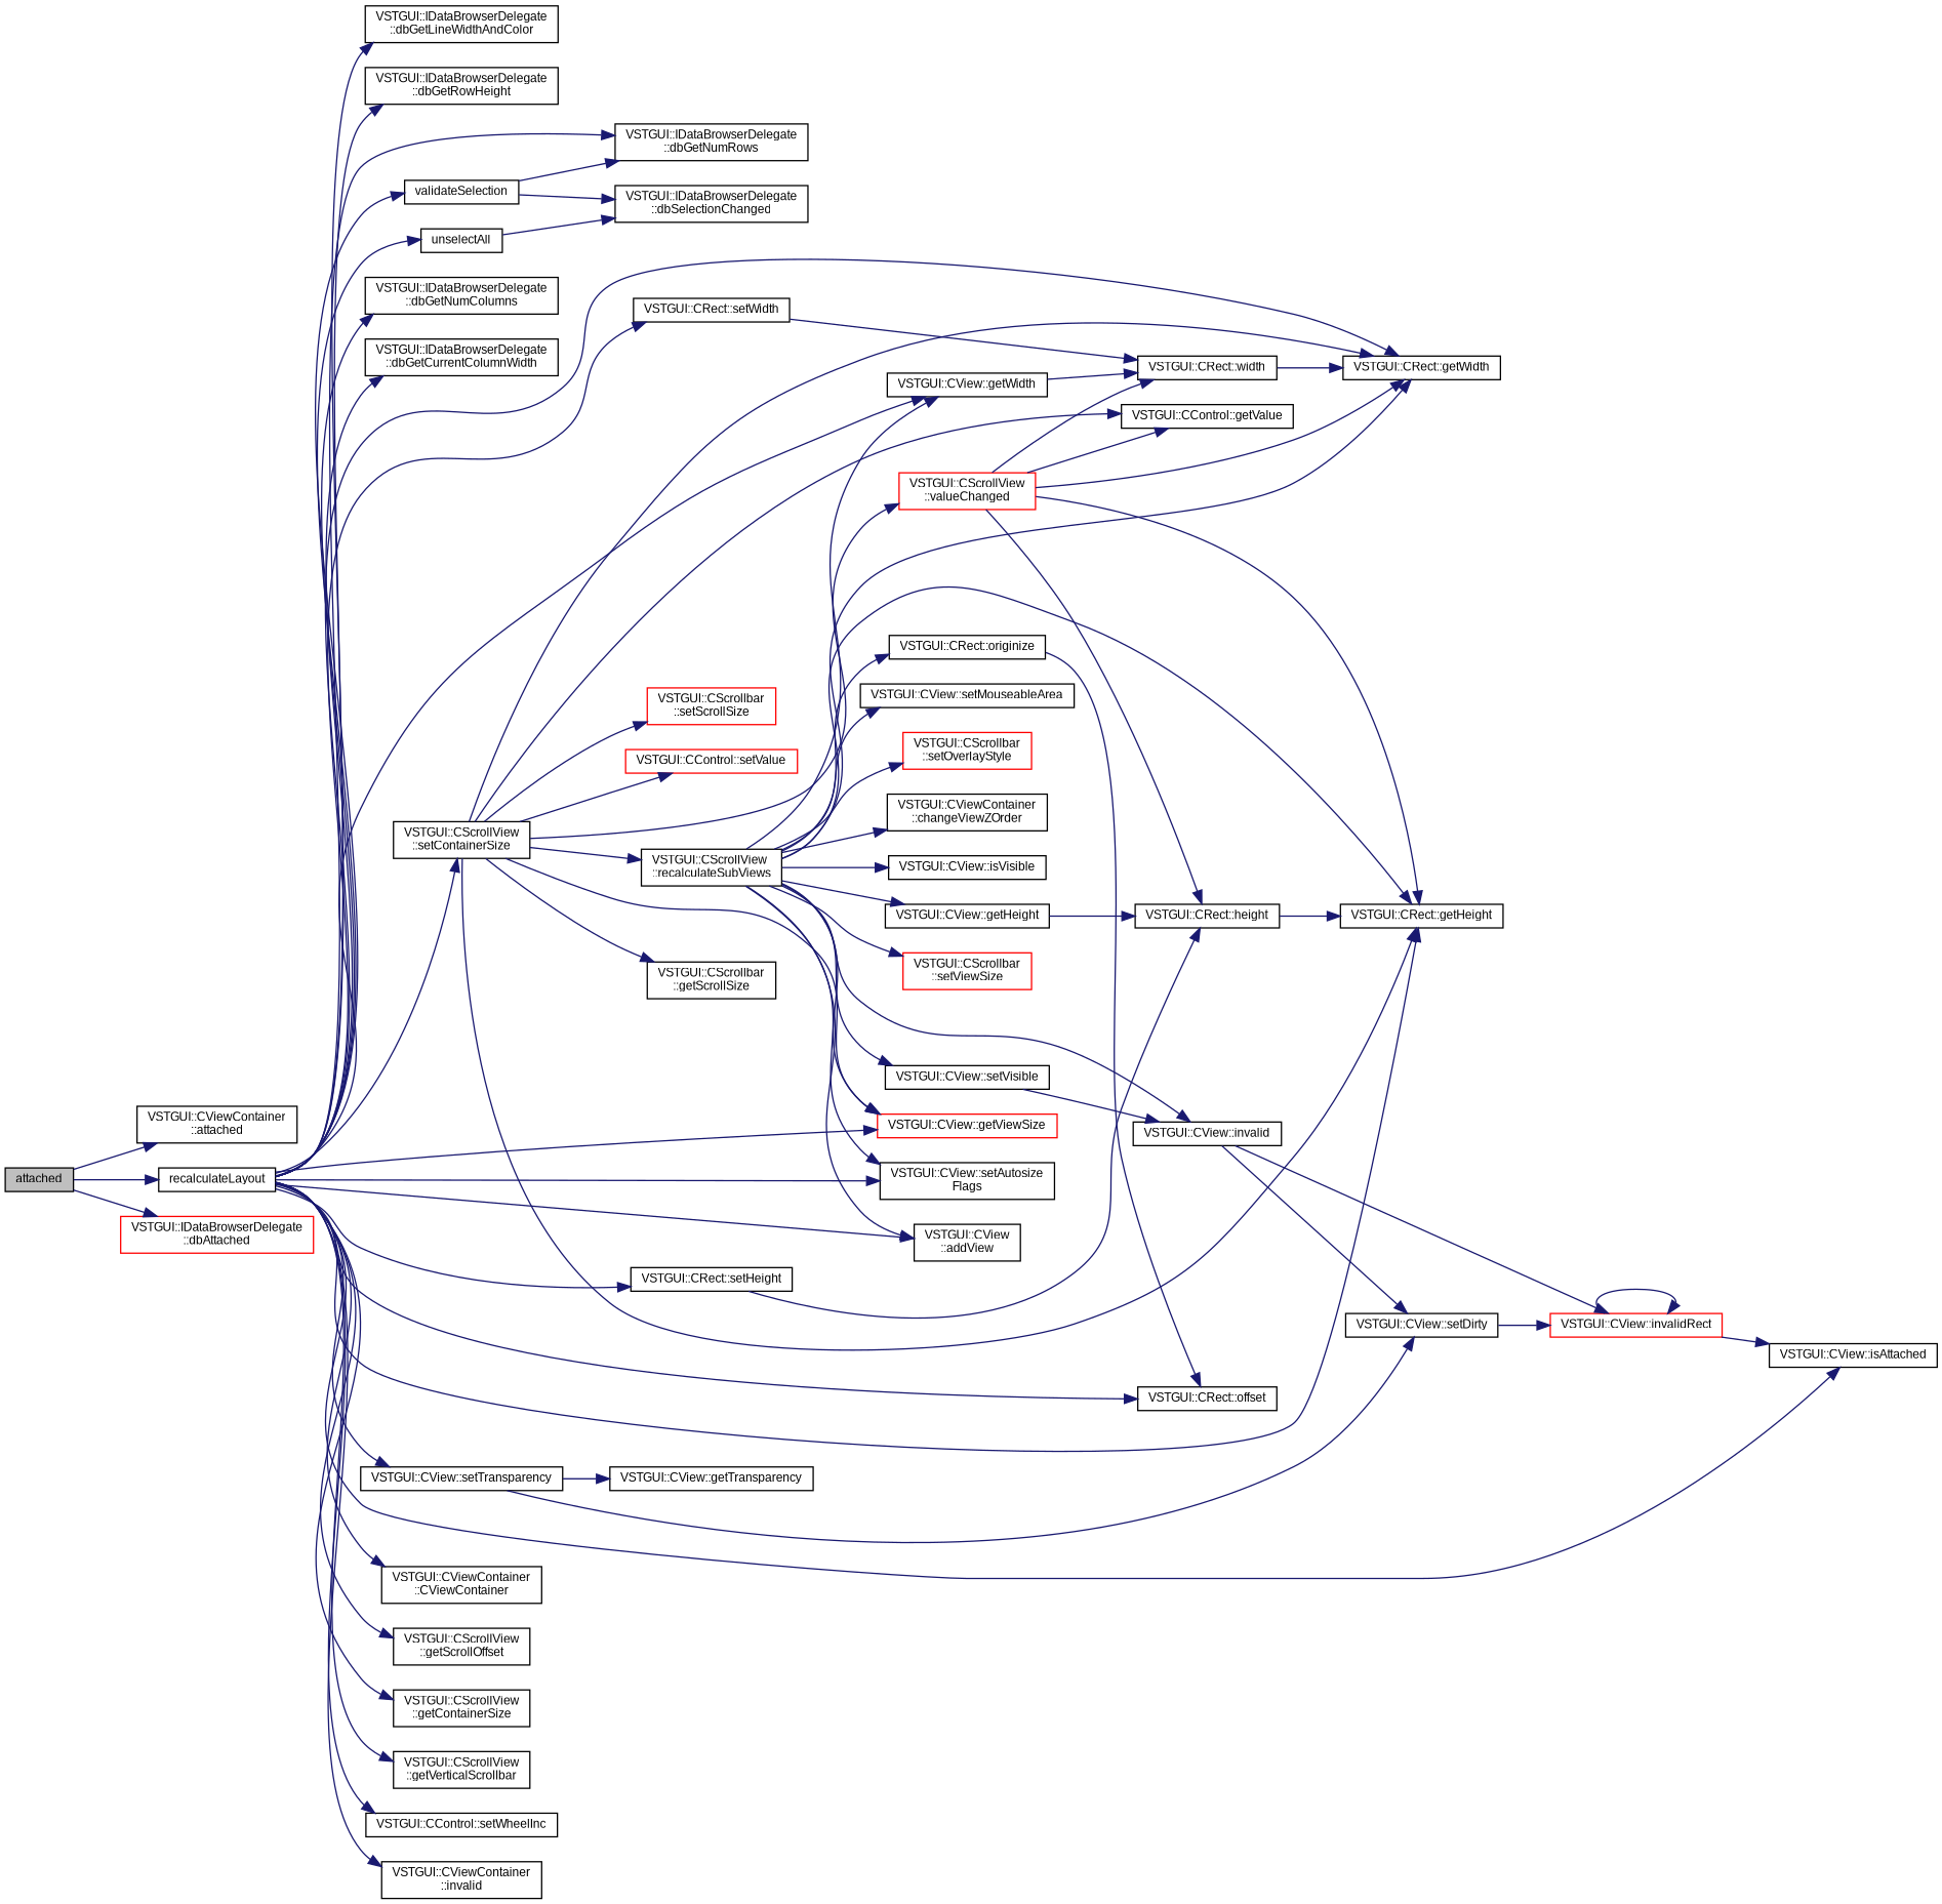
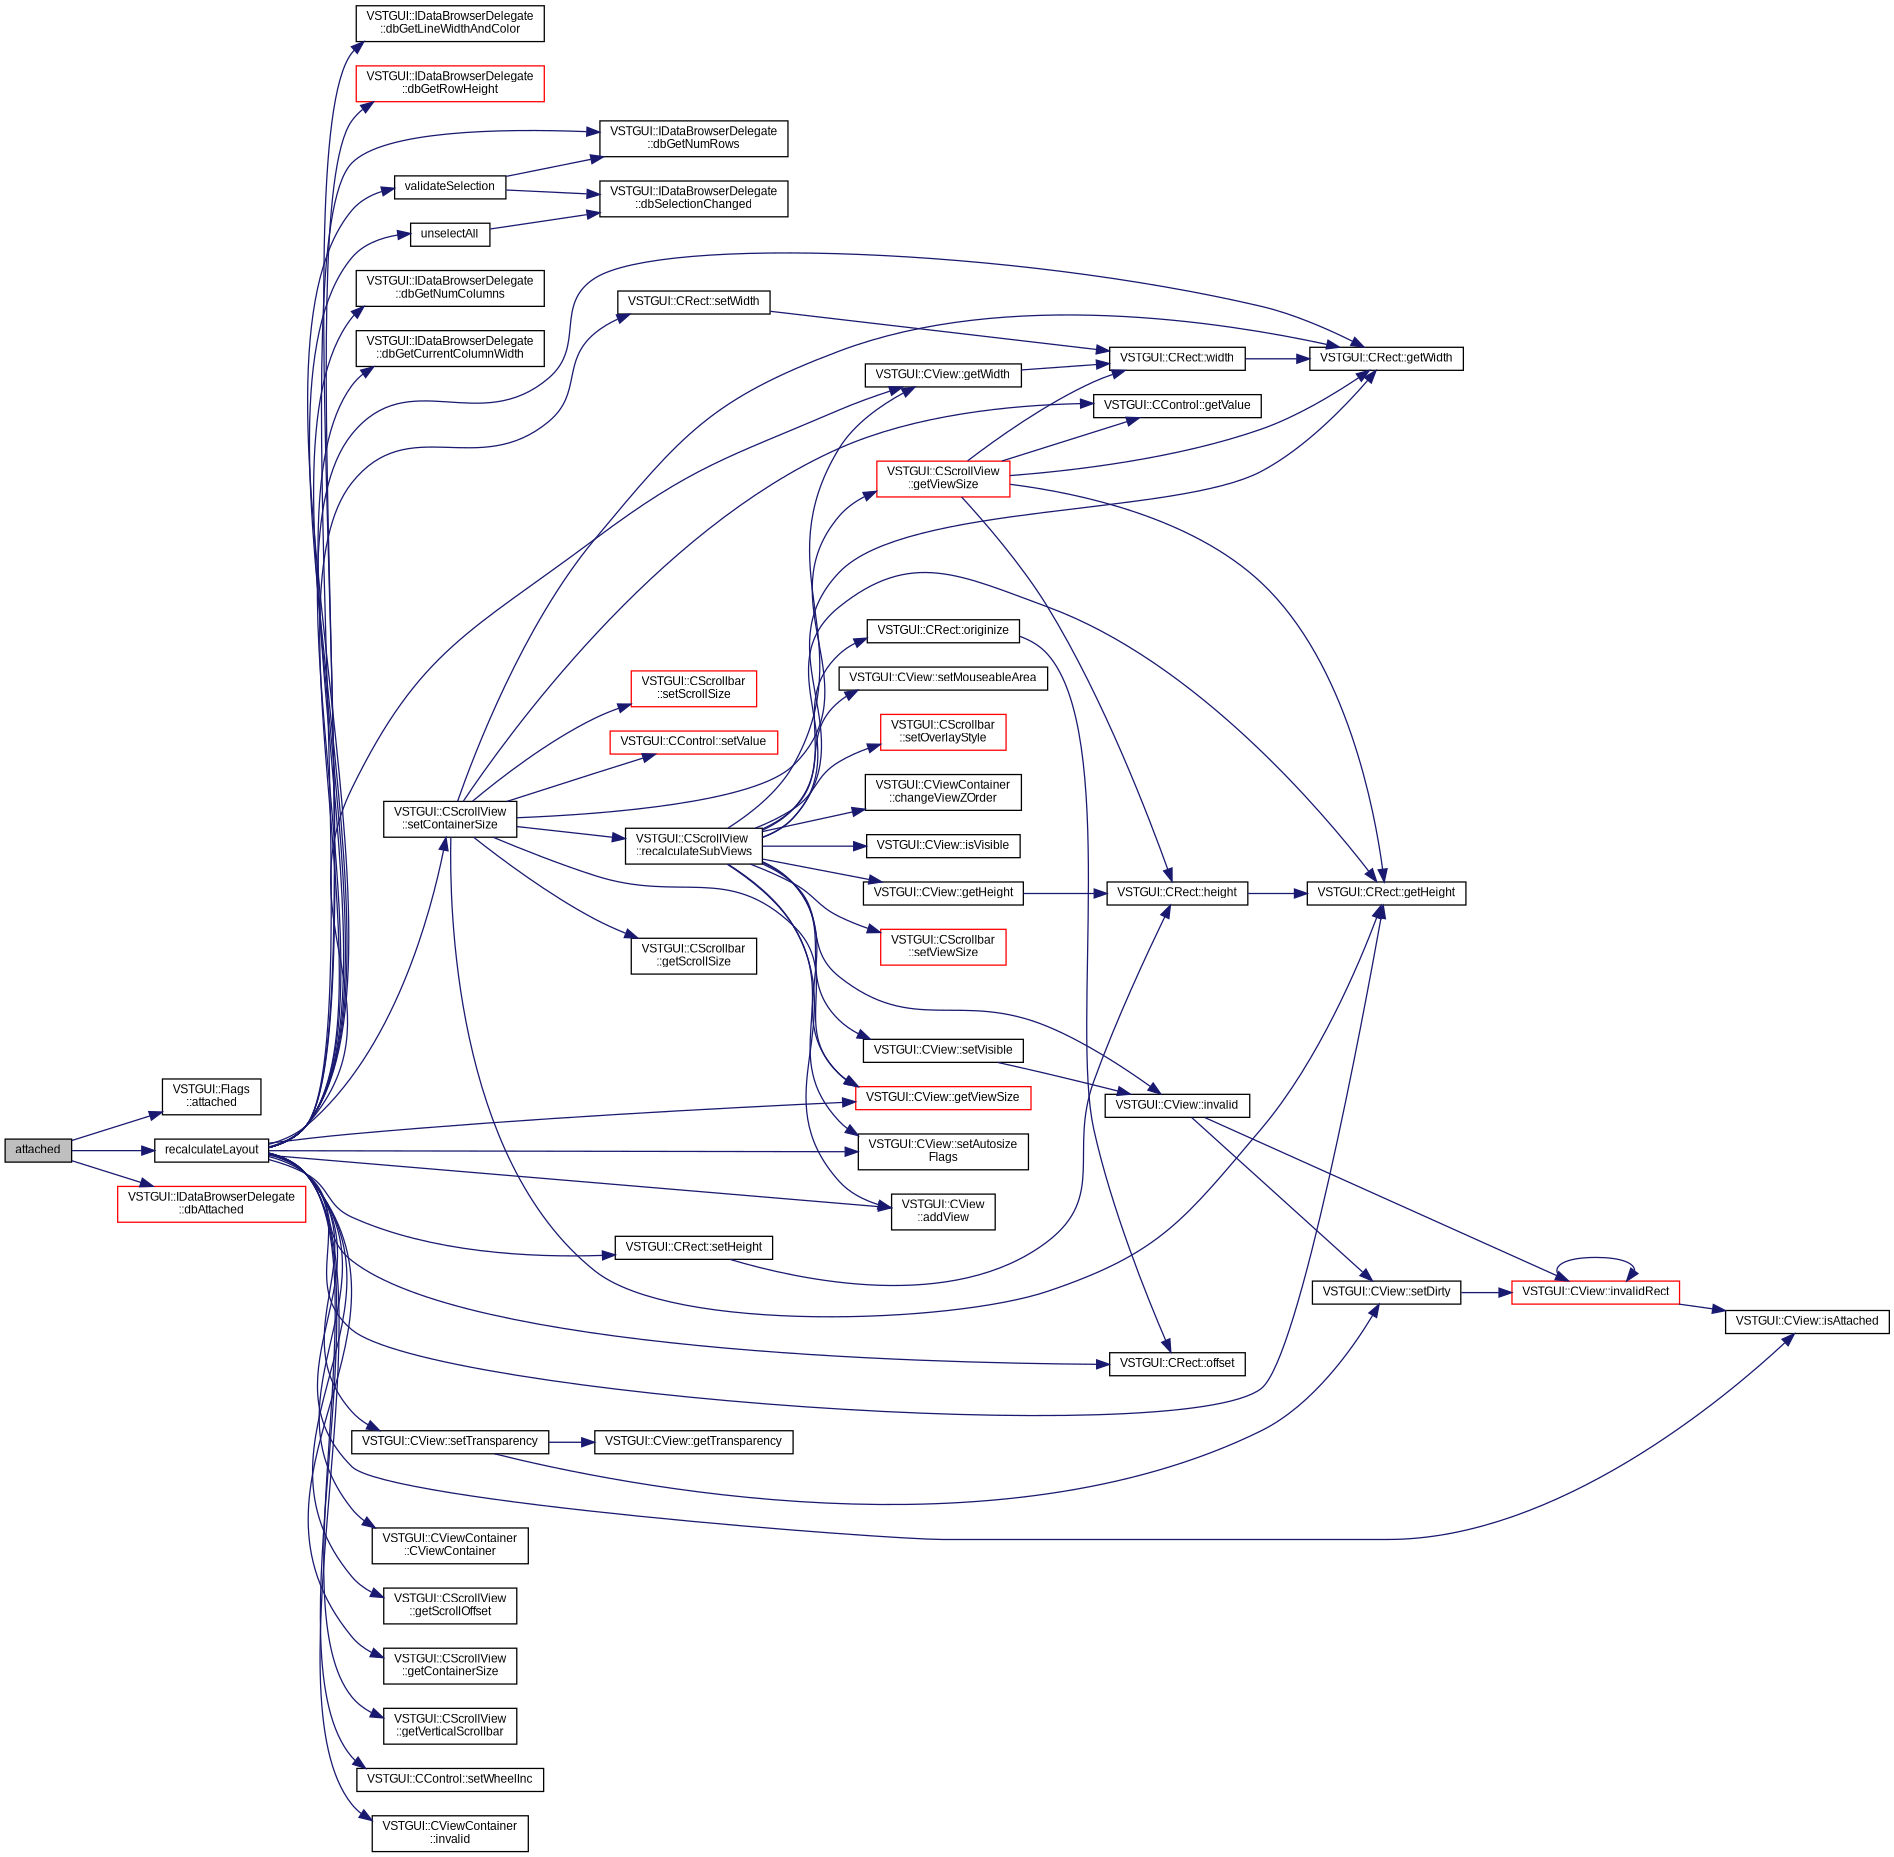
  digraph {
    rankdir=LR
    node [color=black fontname=Arial fontsize=9 shape=record]
    edge [color=midnightblue fontname=Arial fontsize=9 labelfontname=Arial labelfontsize=9 style=solid]
    n1 [fillcolor=grey75 fontcolor=black height=0.2 label=attached style=filled width=0.4]
-   n2 [height=0.2 label="VSTGUI::CViewContainer\l::attached" width=0.4]
+   n2 [height=0.2 label="VSTGUI::Flags\l::attached" width=0.4]
    n3 [height=0.2 label=recalculateLayout width=0.4]
    n4 [color=red height=0.2 label="VSTGUI::IDataBrowserDelegate\l::dbAttached" width=0.4]
    n5 [height=0.2 label="VSTGUI::IDataBrowserDelegate\l::dbGetLineWidthAndColor" width=0.4]
-   n6 [height=0.2 label="VSTGUI::IDataBrowserDelegate\l::dbGetRowHeight" width=0.4]
+   n6 [color=red height=0.2 label="VSTGUI::IDataBrowserDelegate\l::dbGetRowHeight" width=0.4]
    n7 [height=0.2 label="VSTGUI::IDataBrowserDelegate\l::dbGetNumRows" width=0.4]
    n8 [height=0.2 label="VSTGUI::IDataBrowserDelegate\l::dbGetNumColumns" width=0.4]
    n9 [height=0.2 label="VSTGUI::IDataBrowserDelegate\l::dbGetCurrentColumnWidth" width=0.4]
    n10 [height=0.2 label="VSTGUI::CRect::offset" width=0.4]
    n11 [height=0.2 label="VSTGUI::CRect::getWidth" width=0.4]
    n12 [height=0.2 label="VSTGUI::CView::getWidth" width=0.4]
    n13 [height=0.2 label="VSTGUI::CRect::setWidth" width=0.4]
    n14 [color=red height=0.2 label="VSTGUI::CView::getViewSize" width=0.4]
    n15 [height=0.2 label="VSTGUI::CViewContainer\l::CViewContainer" width=0.4]
    n16 [height=0.2 label="VSTGUI::CView::setAutosize\lFlags" width=0.4]
    n17 [height=0.2 label="VSTGUI::CView::setTransparency" width=0.4]
    n18 [height=0.2 label="VSTGUI::CView::isAttached" width=0.4]
    n19 [height=0.2 label="VSTGUI::CView\l::addView" width=0.4]
    n20 [height=0.2 label="VSTGUI::CScrollView\l::getScrollOffset" width=0.4]
    n21 [height=0.2 label="VSTGUI::CScrollView\l::setContainerSize" width=0.4]
    n22 [height=0.2 label="VSTGUI::CRect::getHeight" width=0.4]
    n23 [height=0.2 label="VSTGUI::CRect::setHeight" width=0.4]
    n24 [height=0.2 label="VSTGUI::CScrollView\l::getContainerSize" width=0.4]
    n25 [height=0.2 label="VSTGUI::CScrollView\l::getVerticalScrollbar" width=0.4]
    n26 [height=0.2 label="VSTGUI::CControl::setWheelInc" width=0.4]
    n27 [height=0.2 label="VSTGUI::CViewContainer\l::invalid" width=0.4]
    n28 [height=0.2 label=validateSelection width=0.4]
    n29 [height=0.2 label=unselectAll width=0.4]
    n30 [height=0.2 label="VSTGUI::CRect::width" width=0.4]
    n31 [height=0.2 label="VSTGUI::CView::getTransparency" width=0.4]
    n32 [height=0.2 label="VSTGUI::CView::setDirty" width=0.4]
    n33 [height=0.2 label="VSTGUI::CScrollView\l::recalculateSubViews" width=0.4]
    n34 [height=0.2 label="VSTGUI::CScrollbar\l::getScrollSize" width=0.4]
    n35 [height=0.2 label="VSTGUI::CControl::getValue" width=0.4]
    n36 [color=red height=0.2 label="VSTGUI::CScrollbar\l::setScrollSize" width=0.4]
    n37 [color=red height=0.2 label="VSTGUI::CControl::setValue" width=0.4]
-   n38 [color=red height=0.2 label="VSTGUI::CScrollView\l::valueChanged" width=0.4]
+   n38 [color=red height=0.2 label="VSTGUI::CScrollView\l::getViewSize" width=0.4]
    n39 [height=0.2 label="VSTGUI::CRect::height" width=0.4]
    n40 [height=0.2 label="VSTGUI::IDataBrowserDelegate\l::dbSelectionChanged" width=0.4]
    n41 [color=red height=0.2 label="VSTGUI::CView::invalidRect" width=0.4]
    n42 [height=0.2 label="VSTGUI::CView::getHeight" width=0.4]
    n43 [height=0.2 label="VSTGUI::CRect::originize" width=0.4]
    n44 [height=0.2 label="VSTGUI::CView::isVisible" width=0.4]
    n45 [height=0.2 label="VSTGUI::CView::invalid" width=0.4]
    n46 [color=red height=0.2 label="VSTGUI::CScrollbar\l::setViewSize" width=0.4]
    n47 [height=0.2 label="VSTGUI::CView::setMouseableArea" width=0.4]
    n48 [height=0.2 label="VSTGUI::CView::setVisible" width=0.4]
    n49 [color=red height=0.2 label="VSTGUI::CScrollbar\l::setOverlayStyle" width=0.4]
    n50 [height=0.2 label="VSTGUI::CViewContainer\l::changeViewZOrder" width=0.4]
    n1 -> n2
    n1 -> n3
    n1 -> n4
    n3 -> n5
    n3 -> n6
    n3 -> n7
    n3 -> n8
    n3 -> n9
    n3 -> n10
    n3 -> n11
    n3 -> n12
    n3 -> n13
    n3 -> n14
    n3 -> n15
    n3 -> n16
    n3 -> n17
    n3 -> n18
    n3 -> n19
    n3 -> n20
    n3 -> n21
    n3 -> n22
    n3 -> n23
    n3 -> n24
    n3 -> n25
    n3 -> n26
    n3 -> n27
    n3 -> n28
    n3 -> n29
    n12 -> n30
    n13 -> n30
    n17 -> n31
    n17 -> n32
    n21 -> n11
    n21 -> n14
    n21 -> n22
    n21 -> n33
    n21 -> n34
    n21 -> n35
    n21 -> n36
    n21 -> n37
    n21 -> n38
    n23 -> n39
    n28 -> n7
    n28 -> n40
    n29 -> n40
    n30 -> n11
    n32 -> n41
    n33 -> n11
    n33 -> n12
    n33 -> n14
    n33 -> n16
    n33 -> n19
    n33 -> n22
    n33 -> n42
    n33 -> n43
    n33 -> n44
    n33 -> n45
    n33 -> n46
    n33 -> n47
    n33 -> n48
    n33 -> n49
    n33 -> n50
    n38 -> n11
    n38 -> n22
    n38 -> n30
    n38 -> n35
    n38 -> n39
    n39 -> n22
    n41 -> n18
    n41 -> n41
    n42 -> n39
    n43 -> n10
    n45 -> n32
    n45 -> n41
    n48 -> n45
  }
